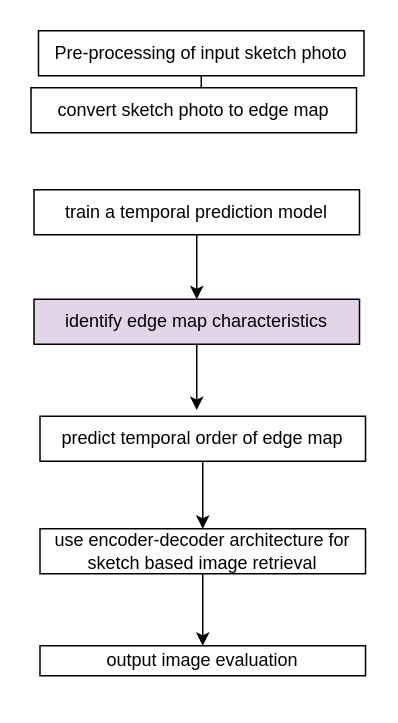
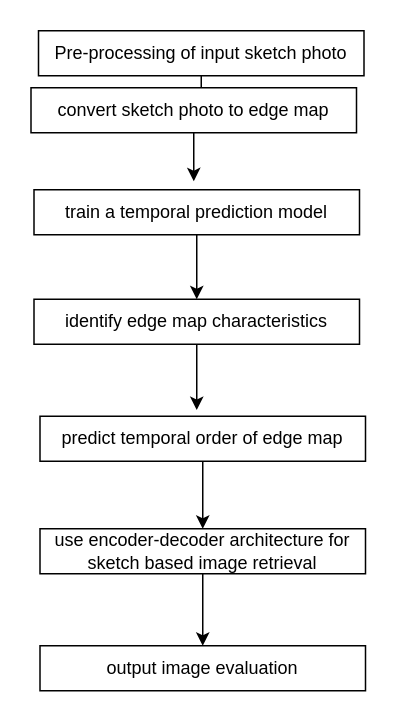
  <mxCell id="0" />
  <mxCell id="1" parent="0" />
  <mxCell id="2" style="edgeStyle=orthogonalEdgeStyle;rounded=0;orthogonalLoop=1;jettySize=auto;html=1;" edge="1" parent="1" source="3" target="5"><mxGeometry relative="1" as="geometry" /></mxCell>
  <mxCell id="3" value="Pre-processing of input sketch photo" style="rounded=0;whiteSpace=wrap;html=1;" vertex="1" parent="1"><mxGeometry x="25" y="20" width="217" height="30" as="geometry" /></mxCell>
+ <mxCell id="4" style="edgeStyle=orthogonalEdgeStyle;rounded=0;orthogonalLoop=1;jettySize=auto;html=1;entryX=0.491;entryY=-0.189;entryDx=0;entryDy=0;entryPerimeter=0;" edge="1" parent="1" source="5" target="7"><mxGeometry relative="1" as="geometry" /></mxCell>
  <mxCell id="5" value="convert sketch photo to edge map" style="rounded=0;whiteSpace=wrap;html=1;" vertex="1" parent="1"><mxGeometry x="20" y="58" width="217" height="30" as="geometry" /></mxCell>
  <mxCell id="6" style="edgeStyle=orthogonalEdgeStyle;rounded=0;orthogonalLoop=1;jettySize=auto;html=1;entryX=0.5;entryY=0;entryDx=0;entryDy=0;" edge="1" parent="1" source="7" target="14"><mxGeometry relative="1" as="geometry" /></mxCell>
  <mxCell id="7" value="train a temporal prediction model" style="rounded=0;whiteSpace=wrap;html=1;" vertex="1" parent="1"><mxGeometry x="22" y="126" width="217" height="30" as="geometry" /></mxCell>
  <mxCell id="8" style="edgeStyle=orthogonalEdgeStyle;rounded=0;orthogonalLoop=1;jettySize=auto;html=1;entryX=0.5;entryY=0;entryDx=0;entryDy=0;" edge="1" parent="1" source="9" target="11"><mxGeometry relative="1" as="geometry" /></mxCell>
  <mxCell id="9" value="predict temporal order of edge map" style="rounded=0;whiteSpace=wrap;html=1;" vertex="1" parent="1"><mxGeometry x="26" y="277" width="217" height="30" as="geometry" /></mxCell>
  <mxCell id="10" style="edgeStyle=orthogonalEdgeStyle;rounded=0;orthogonalLoop=1;jettySize=auto;html=1;entryX=0.5;entryY=0;entryDx=0;entryDy=0;" edge="1" parent="1" source="11" target="12"><mxGeometry relative="1" as="geometry" /></mxCell>
  <mxCell id="11" value="use encoder-decoder architecture for sketch based image retrieval" style="rounded=0;whiteSpace=wrap;html=1;" vertex="1" parent="1"><mxGeometry x="26" y="352" width="217" height="30" as="geometry" /></mxCell>
- <mxCell id="12" value="output image evaluation" style="rounded=0;whiteSpace=wrap;html=1;" vertex="1" parent="1"><mxGeometry x="26" y="430" width="217" height="20" as="geometry" /></mxCell>
+ <mxCell id="12" value="output image evaluation" style="rounded=0;whiteSpace=wrap;html=1;" vertex="1" parent="1"><mxGeometry x="26" y="430" width="217" height="30" as="geometry" /></mxCell>
  <mxCell id="13" style="edgeStyle=orthogonalEdgeStyle;rounded=0;orthogonalLoop=1;jettySize=auto;html=1;" edge="1" parent="1" source="14"><mxGeometry relative="1" as="geometry"><mxPoint x="130.5" y="272.833" as="targetPoint" /></mxGeometry></mxCell>
- <mxCell id="14" value="identify edge map characteristics" style="rounded=0;whiteSpace=wrap;html=1;fillColor=#e1d5e7;" vertex="1" parent="1"><mxGeometry x="22" y="199" width="217" height="30" as="geometry" /></mxCell>
+ <mxCell id="14" value="identify edge map characteristics" style="rounded=0;whiteSpace=wrap;html=1;" vertex="1" parent="1"><mxGeometry x="22" y="199" width="217" height="30" as="geometry" /></mxCell>
